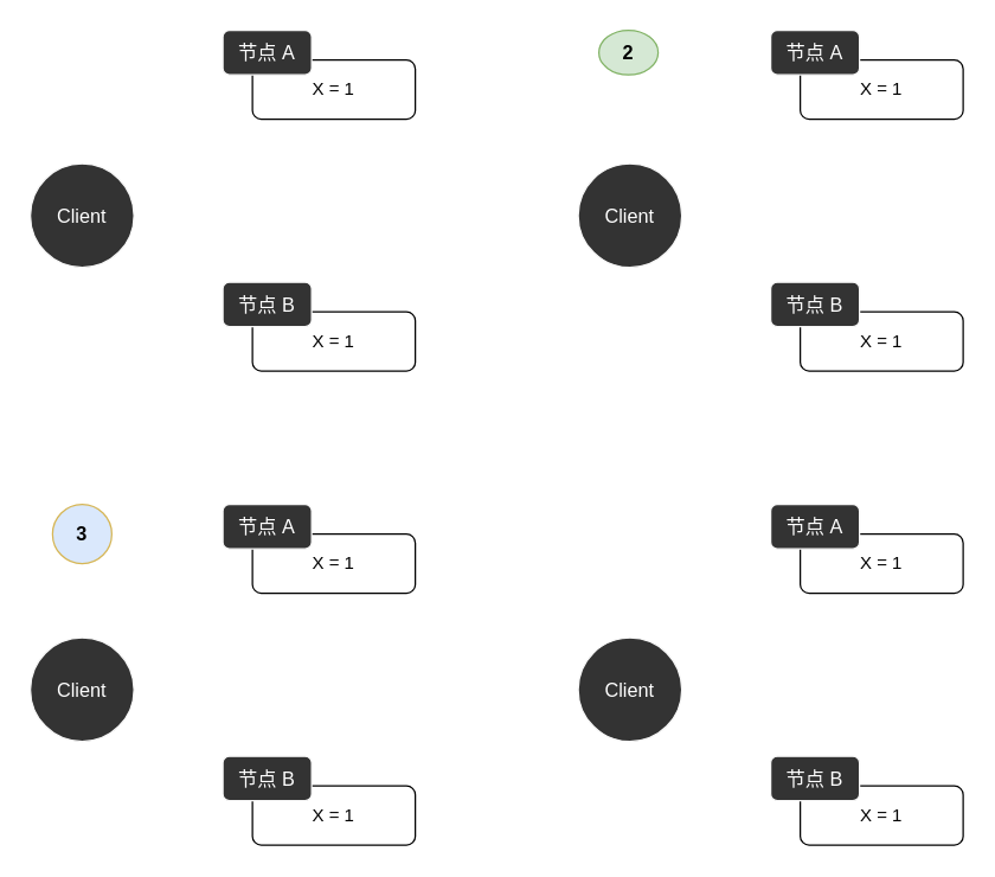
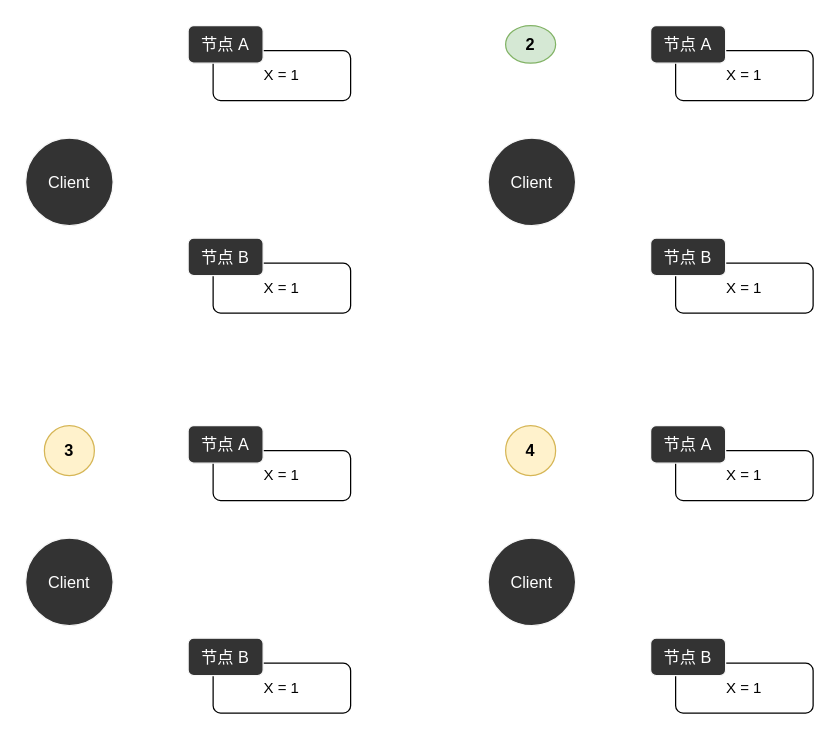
  <mxCell id="0" />
  <mxCell id="1" parent="0" />
  <mxCell id="2" value="X = 1" style="rounded=1;whiteSpace=wrap;html=1;" vertex="1" parent="1"><mxGeometry x="170" y="40" width="110" height="40" as="geometry" /></mxCell>
  <mxCell id="3" value="节点 A" style="rounded=1;whiteSpace=wrap;html=1;fillColor=#333333;strokeColor=#F7F7F7;fontColor=#FFFFFF;fontSize=13;" vertex="1" parent="1"><mxGeometry x="150" y="20" width="60" height="30" as="geometry" /></mxCell>
  <mxCell id="4" value="X = 1" style="rounded=1;whiteSpace=wrap;html=1;" vertex="1" parent="1"><mxGeometry x="170" y="210" width="110" height="40" as="geometry" /></mxCell>
  <mxCell id="5" value="节点 B" style="rounded=1;whiteSpace=wrap;html=1;fillColor=#333333;strokeColor=#F7F7F7;fontColor=#FFFFFF;fontSize=13;" vertex="1" parent="1"><mxGeometry x="150" y="190" width="60" height="30" as="geometry" /></mxCell>
  <mxCell id="6" value="Client" style="ellipse;whiteSpace=wrap;html=1;aspect=fixed;fontSize=13;fontColor=#FFFFFF;strokeColor=#F7F7F7;fillColor=#333333;" vertex="1" parent="1"><mxGeometry x="20" y="110" width="70" height="70" as="geometry" /></mxCell>
  <mxCell id="7" value="X = 1" style="rounded=1;whiteSpace=wrap;html=1;" vertex="1" parent="1"><mxGeometry x="540" y="40" width="110" height="40" as="geometry" /></mxCell>
  <mxCell id="8" value="节点 A" style="rounded=1;whiteSpace=wrap;html=1;fillColor=#333333;strokeColor=#F7F7F7;fontColor=#FFFFFF;fontSize=13;" vertex="1" parent="1"><mxGeometry x="520" y="20" width="60" height="30" as="geometry" /></mxCell>
  <mxCell id="9" value="X = 1" style="rounded=1;whiteSpace=wrap;html=1;" vertex="1" parent="1"><mxGeometry x="540" y="210" width="110" height="40" as="geometry" /></mxCell>
  <mxCell id="10" value="节点 B" style="rounded=1;whiteSpace=wrap;html=1;fillColor=#333333;strokeColor=#F7F7F7;fontColor=#FFFFFF;fontSize=13;" vertex="1" parent="1"><mxGeometry x="520" y="190" width="60" height="30" as="geometry" /></mxCell>
  <mxCell id="11" value="Client" style="ellipse;whiteSpace=wrap;html=1;aspect=fixed;fontSize=13;fontColor=#FFFFFF;strokeColor=#F7F7F7;fillColor=#333333;" vertex="1" parent="1"><mxGeometry x="390" y="110" width="70" height="70" as="geometry" /></mxCell>
  <mxCell id="12" value="2" style="ellipse;whiteSpace=wrap;html=1;aspect=fixed;fontSize=13;strokeColor=#82b366;fillColor=#d5e8d4;fontStyle=1" vertex="1" parent="1"><mxGeometry x="404" y="20" width="40" height="30" as="geometry" /></mxCell>
  <mxCell id="13" value="X = 1" style="rounded=1;whiteSpace=wrap;html=1;" vertex="1" parent="1"><mxGeometry x="170" y="360" width="110" height="40" as="geometry" /></mxCell>
  <mxCell id="14" value="节点 A" style="rounded=1;whiteSpace=wrap;html=1;fillColor=#333333;strokeColor=#F7F7F7;fontColor=#FFFFFF;fontSize=13;" vertex="1" parent="1"><mxGeometry x="150" y="340" width="60" height="30" as="geometry" /></mxCell>
  <mxCell id="15" value="X = 1" style="rounded=1;whiteSpace=wrap;html=1;" vertex="1" parent="1"><mxGeometry x="170" y="530" width="110" height="40" as="geometry" /></mxCell>
  <mxCell id="16" value="节点 B" style="rounded=1;whiteSpace=wrap;html=1;fillColor=#333333;strokeColor=#F7F7F7;fontColor=#FFFFFF;fontSize=13;" vertex="1" parent="1"><mxGeometry x="150" y="510" width="60" height="30" as="geometry" /></mxCell>
  <mxCell id="17" value="Client" style="ellipse;whiteSpace=wrap;html=1;aspect=fixed;fontSize=13;fontColor=#FFFFFF;strokeColor=#F7F7F7;fillColor=#333333;" vertex="1" parent="1"><mxGeometry x="20" y="430" width="70" height="70" as="geometry" /></mxCell>
  <mxCell id="18" value="X = 1" style="rounded=1;whiteSpace=wrap;html=1;" vertex="1" parent="1"><mxGeometry x="540" y="360" width="110" height="40" as="geometry" /></mxCell>
  <mxCell id="19" value="节点 A" style="rounded=1;whiteSpace=wrap;html=1;fillColor=#333333;strokeColor=#F7F7F7;fontColor=#FFFFFF;fontSize=13;" vertex="1" parent="1"><mxGeometry x="520" y="340" width="60" height="30" as="geometry" /></mxCell>
  <mxCell id="20" value="X = 1" style="rounded=1;whiteSpace=wrap;html=1;" vertex="1" parent="1"><mxGeometry x="540" y="530" width="110" height="40" as="geometry" /></mxCell>
  <mxCell id="21" value="节点 B" style="rounded=1;whiteSpace=wrap;html=1;fillColor=#333333;strokeColor=#F7F7F7;fontColor=#FFFFFF;fontSize=13;" vertex="1" parent="1"><mxGeometry x="520" y="510" width="60" height="30" as="geometry" /></mxCell>
  <mxCell id="22" value="Client" style="ellipse;whiteSpace=wrap;html=1;aspect=fixed;fontSize=13;fontColor=#FFFFFF;strokeColor=#F7F7F7;fillColor=#333333;" vertex="1" parent="1"><mxGeometry x="390" y="430" width="70" height="70" as="geometry" /></mxCell>
- <mxCell id="23" value="3" style="ellipse;whiteSpace=wrap;html=1;aspect=fixed;fontSize=13;strokeColor=#d6b656;fillColor=#dae8fc;fontStyle=1;" vertex="1" parent="1"><mxGeometry x="35" y="340" width="40" height="40" as="geometry" /></mxCell>
+ <mxCell id="23" value="3" style="ellipse;whiteSpace=wrap;html=1;aspect=fixed;fontSize=13;strokeColor=#d6b656;fillColor=#fff2cc;fontStyle=1" vertex="1" parent="1"><mxGeometry x="35" y="340" width="40" height="40" as="geometry" /></mxCell>
+ <mxCell id="24" value="4" style="ellipse;whiteSpace=wrap;html=1;aspect=fixed;fontSize=13;strokeColor=#d6b656;fillColor=#fff2cc;fontStyle=1" vertex="1" parent="1"><mxGeometry x="404" y="340" width="40" height="40" as="geometry" /></mxCell>
